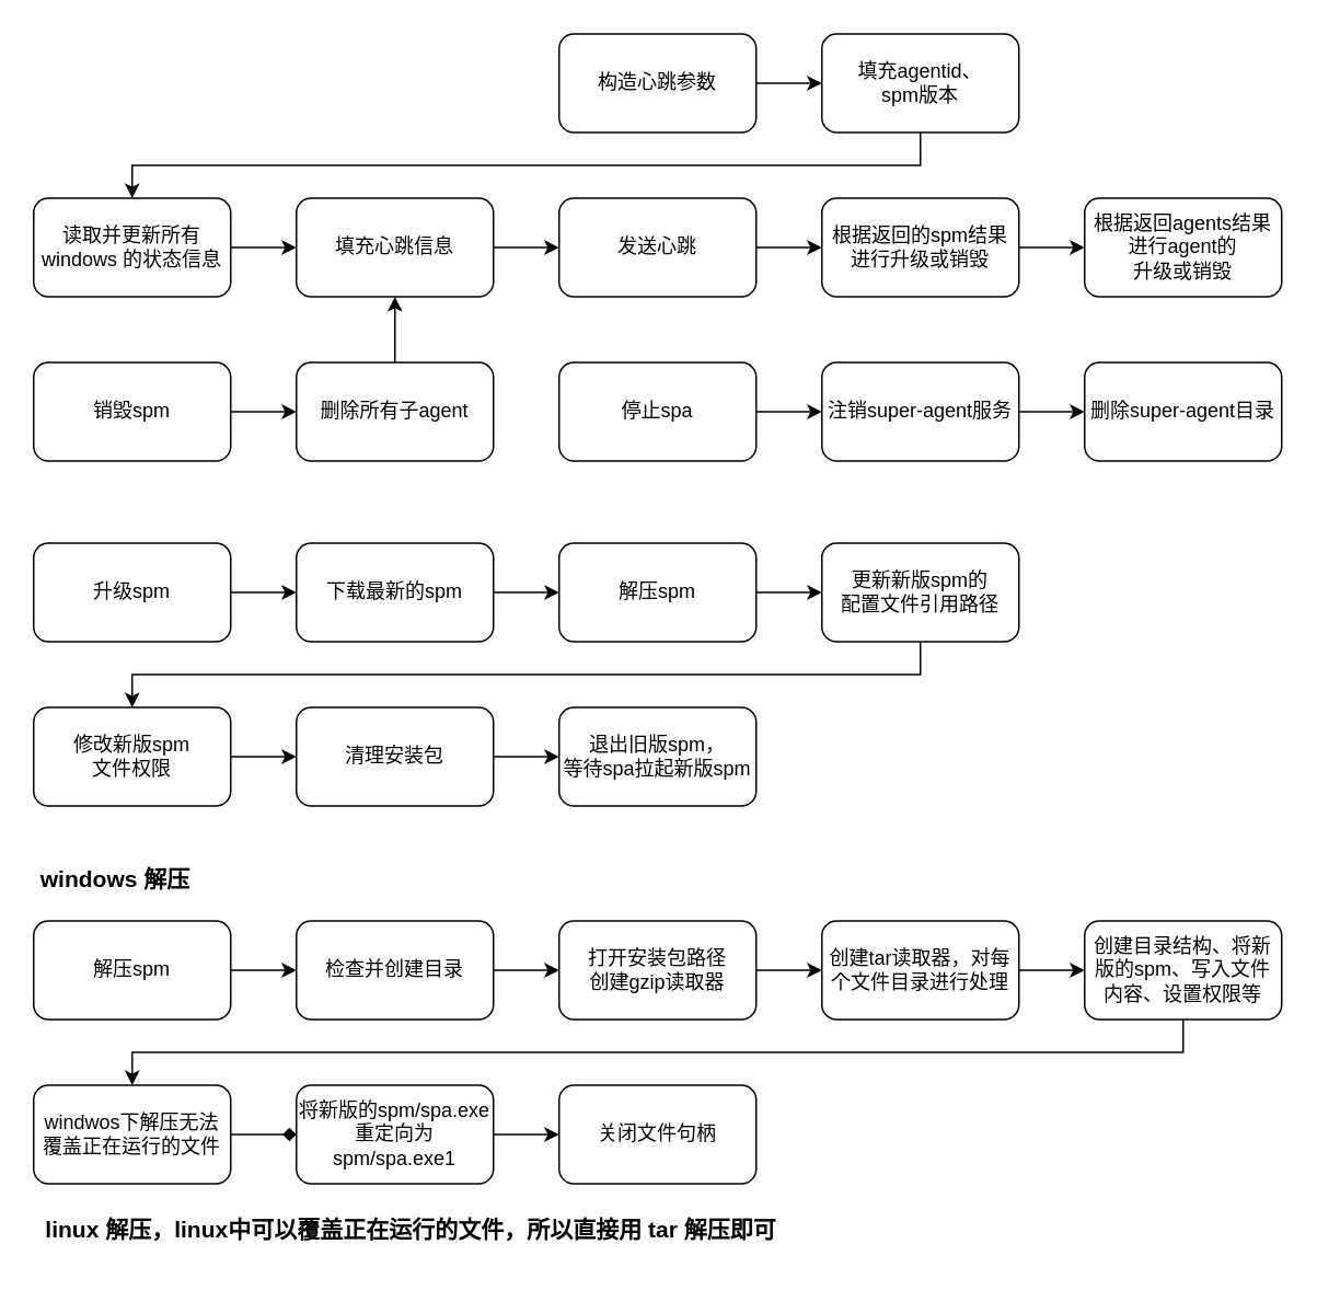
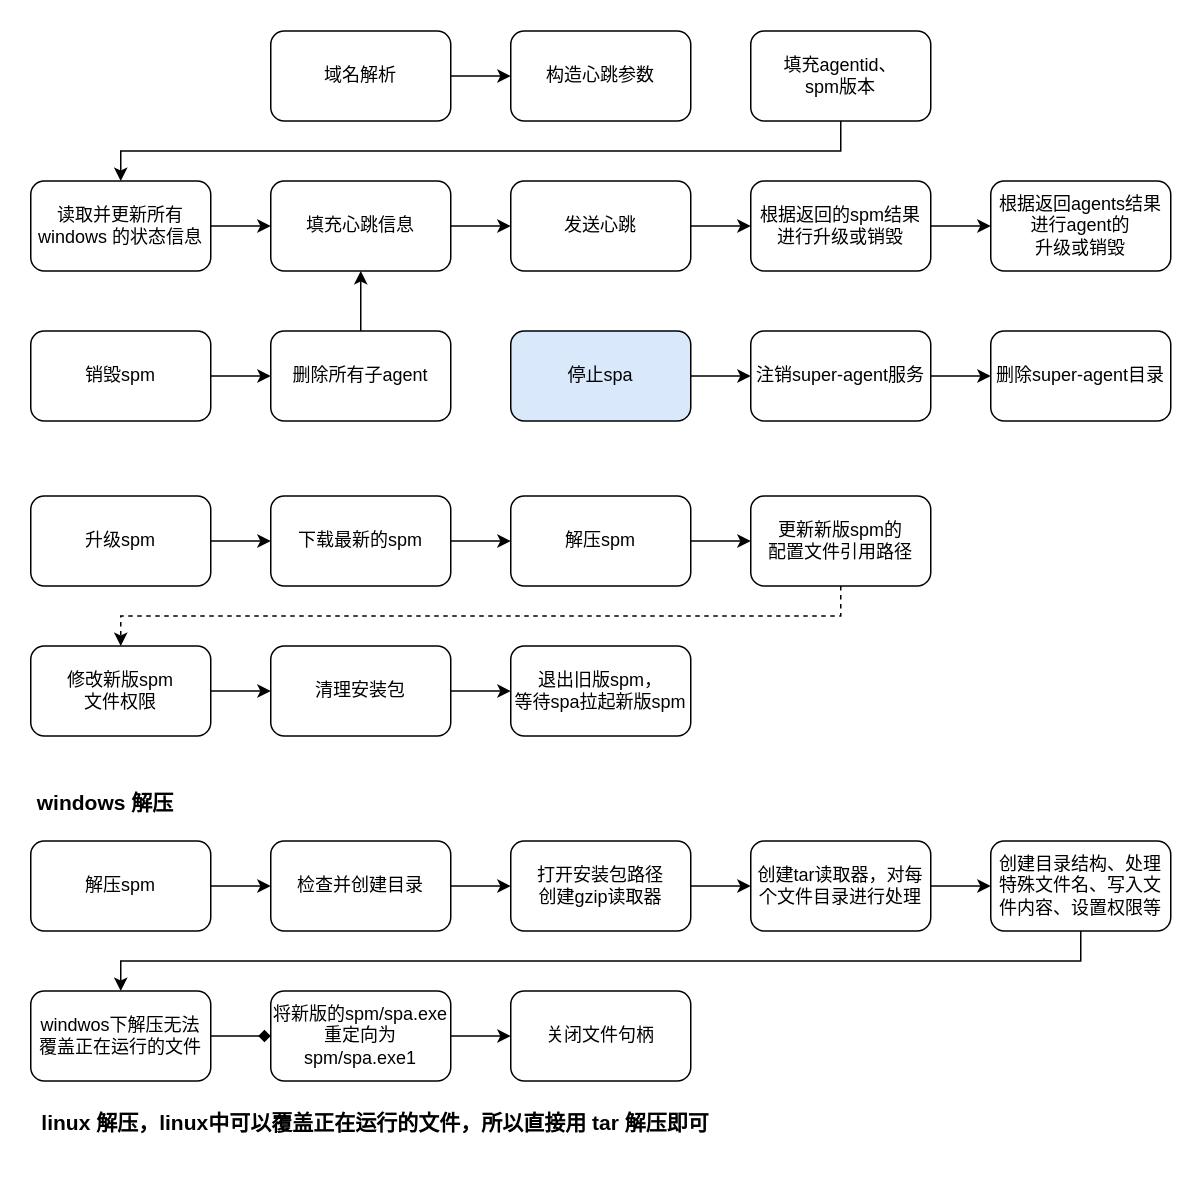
  <mxCell id="0" />
  <mxCell id="1" parent="0" />
- <mxCell id="4" value="" style="edgeStyle=orthogonalEdgeStyle;rounded=0;orthogonalLoop=1;jettySize=auto;html=1;" edge="1" parent="1" source="5" target="7"><mxGeometry relative="1" as="geometry" /></mxCell>
+ <mxCell id="2" style="edgeStyle=orthogonalEdgeStyle;rounded=0;orthogonalLoop=1;jettySize=auto;html=1;entryX=0;entryY=0.5;entryDx=0;entryDy=0;" edge="1" parent="1" source="3" target="5"><mxGeometry relative="1" as="geometry" /></mxCell>
+ <mxCell id="3" value="域名解析" style="rounded=1;whiteSpace=wrap;html=1;" vertex="1" parent="1"><mxGeometry x="180" y="20" width="120" height="60" as="geometry" /></mxCell>
  <mxCell id="5" value="构造心跳参数" style="rounded=1;whiteSpace=wrap;html=1;" vertex="1" parent="1"><mxGeometry x="340" y="20" width="120" height="60" as="geometry" /></mxCell>
  <mxCell id="6" value="" style="edgeStyle=orthogonalEdgeStyle;rounded=0;orthogonalLoop=1;jettySize=auto;html=1;" edge="1" parent="1" source="7" target="9"><mxGeometry relative="1" as="geometry"><Array as="points"><mxPoint x="560" y="100" /><mxPoint x="80" y="100" /></Array></mxGeometry></mxCell>
  <mxCell id="7" value="填充agentid、&lt;br&gt;spm版本" style="rounded=1;whiteSpace=wrap;html=1;" vertex="1" parent="1"><mxGeometry x="500" y="20" width="120" height="60" as="geometry" /></mxCell>
  <mxCell id="8" value="" style="edgeStyle=orthogonalEdgeStyle;rounded=0;orthogonalLoop=1;jettySize=auto;html=1;" edge="1" parent="1" source="9" target="11"><mxGeometry relative="1" as="geometry" /></mxCell>
  <mxCell id="9" value="读取并更新所有 windows 的状态信息" style="rounded=1;whiteSpace=wrap;html=1;" vertex="1" parent="1"><mxGeometry x="20" y="120" width="120" height="60" as="geometry" /></mxCell>
  <mxCell id="10" style="edgeStyle=orthogonalEdgeStyle;rounded=0;orthogonalLoop=1;jettySize=auto;html=1;entryX=0;entryY=0.5;entryDx=0;entryDy=0;" edge="1" parent="1" source="11" target="13"><mxGeometry relative="1" as="geometry" /></mxCell>
  <mxCell id="11" value="填充心跳信息" style="rounded=1;whiteSpace=wrap;html=1;" vertex="1" parent="1"><mxGeometry x="180" y="120" width="120" height="60" as="geometry" /></mxCell>
  <mxCell id="12" value="" style="edgeStyle=orthogonalEdgeStyle;rounded=0;orthogonalLoop=1;jettySize=auto;html=1;" edge="1" parent="1" source="13" target="15"><mxGeometry relative="1" as="geometry" /></mxCell>
  <mxCell id="13" value="发送心跳" style="rounded=1;whiteSpace=wrap;html=1;" vertex="1" parent="1"><mxGeometry x="340" y="120" width="120" height="60" as="geometry" /></mxCell>
  <mxCell id="14" style="edgeStyle=orthogonalEdgeStyle;rounded=0;orthogonalLoop=1;jettySize=auto;html=1;entryX=0;entryY=0.5;entryDx=0;entryDy=0;" edge="1" parent="1" source="15" target="16"><mxGeometry relative="1" as="geometry" /></mxCell>
  <mxCell id="15" value="根据返回的spm结果进行升级或销毁" style="rounded=1;whiteSpace=wrap;html=1;" vertex="1" parent="1"><mxGeometry x="500" y="120" width="120" height="60" as="geometry" /></mxCell>
  <mxCell id="16" value="根据返回agents结果进行agent的&lt;br&gt;升级或销毁" style="rounded=1;whiteSpace=wrap;html=1;" vertex="1" parent="1"><mxGeometry x="660" y="120" width="120" height="60" as="geometry" /></mxCell>
  <mxCell id="17" value="" style="edgeStyle=orthogonalEdgeStyle;rounded=0;orthogonalLoop=1;jettySize=auto;html=1;" edge="1" parent="1" source="18" target="20"><mxGeometry relative="1" as="geometry" /></mxCell>
  <mxCell id="18" value="升级spm" style="rounded=1;whiteSpace=wrap;html=1;" vertex="1" parent="1"><mxGeometry x="20" y="330" width="120" height="60" as="geometry" /></mxCell>
  <mxCell id="19" value="" style="edgeStyle=orthogonalEdgeStyle;rounded=0;orthogonalLoop=1;jettySize=auto;html=1;" edge="1" parent="1" source="20" target="22"><mxGeometry relative="1" as="geometry" /></mxCell>
  <mxCell id="20" value="下载最新的spm" style="rounded=1;whiteSpace=wrap;html=1;" vertex="1" parent="1"><mxGeometry x="180" y="330" width="120" height="60" as="geometry" /></mxCell>
  <mxCell id="21" value="" style="edgeStyle=orthogonalEdgeStyle;rounded=0;orthogonalLoop=1;jettySize=auto;html=1;" edge="1" parent="1" source="22" target="24"><mxGeometry relative="1" as="geometry" /></mxCell>
  <mxCell id="22" value="解压spm" style="rounded=1;whiteSpace=wrap;html=1;" vertex="1" parent="1"><mxGeometry x="340" y="330" width="120" height="60" as="geometry" /></mxCell>
- <mxCell id="23" style="edgeStyle=orthogonalEdgeStyle;rounded=0;orthogonalLoop=1;jettySize=auto;html=1;entryX=0.5;entryY=0;entryDx=0;entryDy=0;" edge="1" parent="1" source="24" target="26"><mxGeometry relative="1" as="geometry"><Array as="points"><mxPoint x="560" y="410" /><mxPoint x="80" y="410" /></Array></mxGeometry></mxCell>
+ <mxCell id="23" style="edgeStyle=orthogonalEdgeStyle;rounded=0;orthogonalLoop=1;jettySize=auto;html=1;entryX=0.5;entryY=0;entryDx=0;entryDy=0;dashed=1;" edge="1" parent="1" source="24" target="26"><mxGeometry relative="1" as="geometry"><Array as="points"><mxPoint x="560" y="410" /><mxPoint x="80" y="410" /></Array></mxGeometry></mxCell>
  <mxCell id="24" value="更新新版spm的&lt;br&gt;配置文件引用路径" style="rounded=1;whiteSpace=wrap;html=1;" vertex="1" parent="1"><mxGeometry x="500" y="330" width="120" height="60" as="geometry" /></mxCell>
  <mxCell id="25" value="" style="edgeStyle=orthogonalEdgeStyle;rounded=0;orthogonalLoop=1;jettySize=auto;html=1;" edge="1" parent="1" source="26" target="38"><mxGeometry relative="1" as="geometry" /></mxCell>
  <mxCell id="26" value="修改新版spm&lt;br&gt;文件权限" style="rounded=1;whiteSpace=wrap;html=1;" vertex="1" parent="1"><mxGeometry x="20" y="430" width="120" height="60" as="geometry" /></mxCell>
  <mxCell id="27" value="" style="group" vertex="1" connectable="0" parent="1"><mxGeometry x="20" y="220" width="760" height="60" as="geometry" /></mxCell>
  <mxCell id="28" value="销毁spm" style="rounded=1;whiteSpace=wrap;html=1;" vertex="1" parent="27"><mxGeometry width="120" height="60" as="geometry" /></mxCell>
  <mxCell id="29" value="删除所有子agent" style="rounded=1;whiteSpace=wrap;html=1;" vertex="1" parent="27"><mxGeometry x="160" width="120" height="60" as="geometry" /></mxCell>
  <mxCell id="30" value="" style="edgeStyle=orthogonalEdgeStyle;rounded=0;orthogonalLoop=1;jettySize=auto;html=1;" edge="1" parent="27" source="28" target="29"><mxGeometry relative="1" as="geometry" /></mxCell>
- <mxCell id="31" value="停止spa" style="rounded=1;whiteSpace=wrap;html=1;" vertex="1" parent="27"><mxGeometry x="320" width="120" height="60" as="geometry" /></mxCell>
+ <mxCell id="31" value="停止spa" style="rounded=1;whiteSpace=wrap;html=1;fillColor=#dae8fc;" vertex="1" parent="27"><mxGeometry x="320" width="120" height="60" as="geometry" /></mxCell>
  <mxCell id="32" value="" style="edgeStyle=orthogonalEdgeStyle;rounded=0;orthogonalLoop=1;jettySize=auto;html=1;" edge="1" parent="27" source="29" target="11"><mxGeometry relative="1" as="geometry" /></mxCell>
  <mxCell id="33" value="注销super-agent服务" style="rounded=1;whiteSpace=wrap;html=1;" vertex="1" parent="27"><mxGeometry x="480" width="120" height="60" as="geometry" /></mxCell>
  <mxCell id="34" value="" style="edgeStyle=orthogonalEdgeStyle;rounded=0;orthogonalLoop=1;jettySize=auto;html=1;" edge="1" parent="27" source="31" target="33"><mxGeometry relative="1" as="geometry" /></mxCell>
  <mxCell id="35" value="删除super-agent目录" style="rounded=1;whiteSpace=wrap;html=1;" vertex="1" parent="27"><mxGeometry x="640" width="120" height="60" as="geometry" /></mxCell>
  <mxCell id="36" style="edgeStyle=orthogonalEdgeStyle;rounded=0;orthogonalLoop=1;jettySize=auto;html=1;entryX=0;entryY=0.5;entryDx=0;entryDy=0;" edge="1" parent="27" source="33" target="35"><mxGeometry relative="1" as="geometry" /></mxCell>
  <mxCell id="37" value="" style="edgeStyle=orthogonalEdgeStyle;rounded=0;orthogonalLoop=1;jettySize=auto;html=1;" edge="1" parent="1" source="38" target="39"><mxGeometry relative="1" as="geometry" /></mxCell>
  <mxCell id="38" value="清理安装包" style="rounded=1;whiteSpace=wrap;html=1;" vertex="1" parent="1"><mxGeometry x="180" y="430" width="120" height="60" as="geometry" /></mxCell>
  <mxCell id="39" value="退出旧版spm，&lt;br&gt;等待spa拉起新版spm" style="rounded=1;whiteSpace=wrap;html=1;" vertex="1" parent="1"><mxGeometry x="340" y="430" width="120" height="60" as="geometry" /></mxCell>
  <mxCell id="40" value="" style="group" vertex="1" connectable="0" parent="1"><mxGeometry x="20" y="520" width="760" height="200" as="geometry" /></mxCell>
  <mxCell id="41" value="解压spm" style="rounded=1;whiteSpace=wrap;html=1;" vertex="1" parent="40"><mxGeometry y="40" width="120" height="60" as="geometry" /></mxCell>
  <mxCell id="42" value="检查并创建目录" style="rounded=1;whiteSpace=wrap;html=1;" vertex="1" parent="40"><mxGeometry x="160" y="40" width="120" height="60" as="geometry" /></mxCell>
  <mxCell id="43" value="" style="edgeStyle=orthogonalEdgeStyle;rounded=0;orthogonalLoop=1;jettySize=auto;html=1;" edge="1" parent="40" source="41" target="42"><mxGeometry relative="1" as="geometry" /></mxCell>
  <mxCell id="44" value="打开安装包路径&lt;br&gt;创建gzip读取器" style="rounded=1;whiteSpace=wrap;html=1;" vertex="1" parent="40"><mxGeometry x="320" y="40" width="120" height="60" as="geometry" /></mxCell>
  <mxCell id="45" value="" style="edgeStyle=orthogonalEdgeStyle;rounded=0;orthogonalLoop=1;jettySize=auto;html=1;" edge="1" parent="40" source="42" target="44"><mxGeometry relative="1" as="geometry" /></mxCell>
  <mxCell id="46" value="创建tar读取器，对每个文件目录进行处理" style="rounded=1;whiteSpace=wrap;html=1;" vertex="1" parent="40"><mxGeometry x="480" y="40" width="120" height="60" as="geometry" /></mxCell>
  <mxCell id="47" value="" style="edgeStyle=orthogonalEdgeStyle;rounded=0;orthogonalLoop=1;jettySize=auto;html=1;" edge="1" parent="40" source="44" target="46"><mxGeometry relative="1" as="geometry" /></mxCell>
- <mxCell id="48" value="创建目录结构、将新版的spm、写入文件内容、设置权限等" style="rounded=1;whiteSpace=wrap;html=1;" vertex="1" parent="40"><mxGeometry x="640" y="40" width="120" height="60" as="geometry" /></mxCell>
+ <mxCell id="48" value="创建目录结构、处理特殊文件名、写入文件内容、设置权限等" style="rounded=1;whiteSpace=wrap;html=1;" vertex="1" parent="40"><mxGeometry x="640" y="40" width="120" height="60" as="geometry" /></mxCell>
  <mxCell id="49" value="" style="edgeStyle=orthogonalEdgeStyle;rounded=0;orthogonalLoop=1;jettySize=auto;html=1;" edge="1" parent="40" source="46" target="48"><mxGeometry relative="1" as="geometry" /></mxCell>
  <mxCell id="50" value="windwos下解压无法覆盖正在运行的文件" style="rounded=1;whiteSpace=wrap;html=1;" vertex="1" parent="40"><mxGeometry y="140" width="120" height="60" as="geometry" /></mxCell>
  <mxCell id="51" value="" style="edgeStyle=orthogonalEdgeStyle;rounded=0;orthogonalLoop=1;jettySize=auto;html=1;" edge="1" parent="40" source="48" target="50"><mxGeometry relative="1" as="geometry"><Array as="points"><mxPoint x="700" y="120" /><mxPoint x="60" y="120" /></Array></mxGeometry></mxCell>
  <mxCell id="52" value="将新版的spm/spa.exe重定向为spm/spa.exe1" style="rounded=1;whiteSpace=wrap;html=1;" vertex="1" parent="40"><mxGeometry x="160" y="140" width="120" height="60" as="geometry" /></mxCell>
  <mxCell id="53" value="" style="edgeStyle=orthogonalEdgeStyle;rounded=0;orthogonalLoop=1;jettySize=auto;html=1;endArrow=diamond;" edge="1" parent="40" source="50" target="52"><mxGeometry relative="1" as="geometry" /></mxCell>
  <mxCell id="54" value="关闭文件句柄" style="rounded=1;whiteSpace=wrap;html=1;" vertex="1" parent="40"><mxGeometry x="320" y="140" width="120" height="60" as="geometry" /></mxCell>
  <mxCell id="55" value="" style="edgeStyle=orthogonalEdgeStyle;rounded=0;orthogonalLoop=1;jettySize=auto;html=1;" edge="1" parent="40" source="52" target="54"><mxGeometry relative="1" as="geometry" /></mxCell>
  <mxCell id="56" value="&lt;font style=&quot;font-size: 14px;&quot;&gt;&lt;b&gt;windows 解压&lt;/b&gt;&lt;/font&gt;" style="text;html=1;strokeColor=none;fillColor=none;align=center;verticalAlign=middle;whiteSpace=wrap;rounded=0;" vertex="1" parent="40"><mxGeometry width="100" height="30" as="geometry" /></mxCell>
  <mxCell id="57" value="&lt;font style=&quot;font-size: 14px;&quot;&gt;&lt;b&gt;linux 解压，linux中可以覆盖正在运行的文件，所以直接用 tar 解压即可&lt;/b&gt;&lt;/font&gt;" style="text;html=1;strokeColor=none;fillColor=none;align=center;verticalAlign=middle;whiteSpace=wrap;rounded=0;" vertex="1" parent="1"><mxGeometry x="20" y="733" width="460" height="30" as="geometry" /></mxCell>
